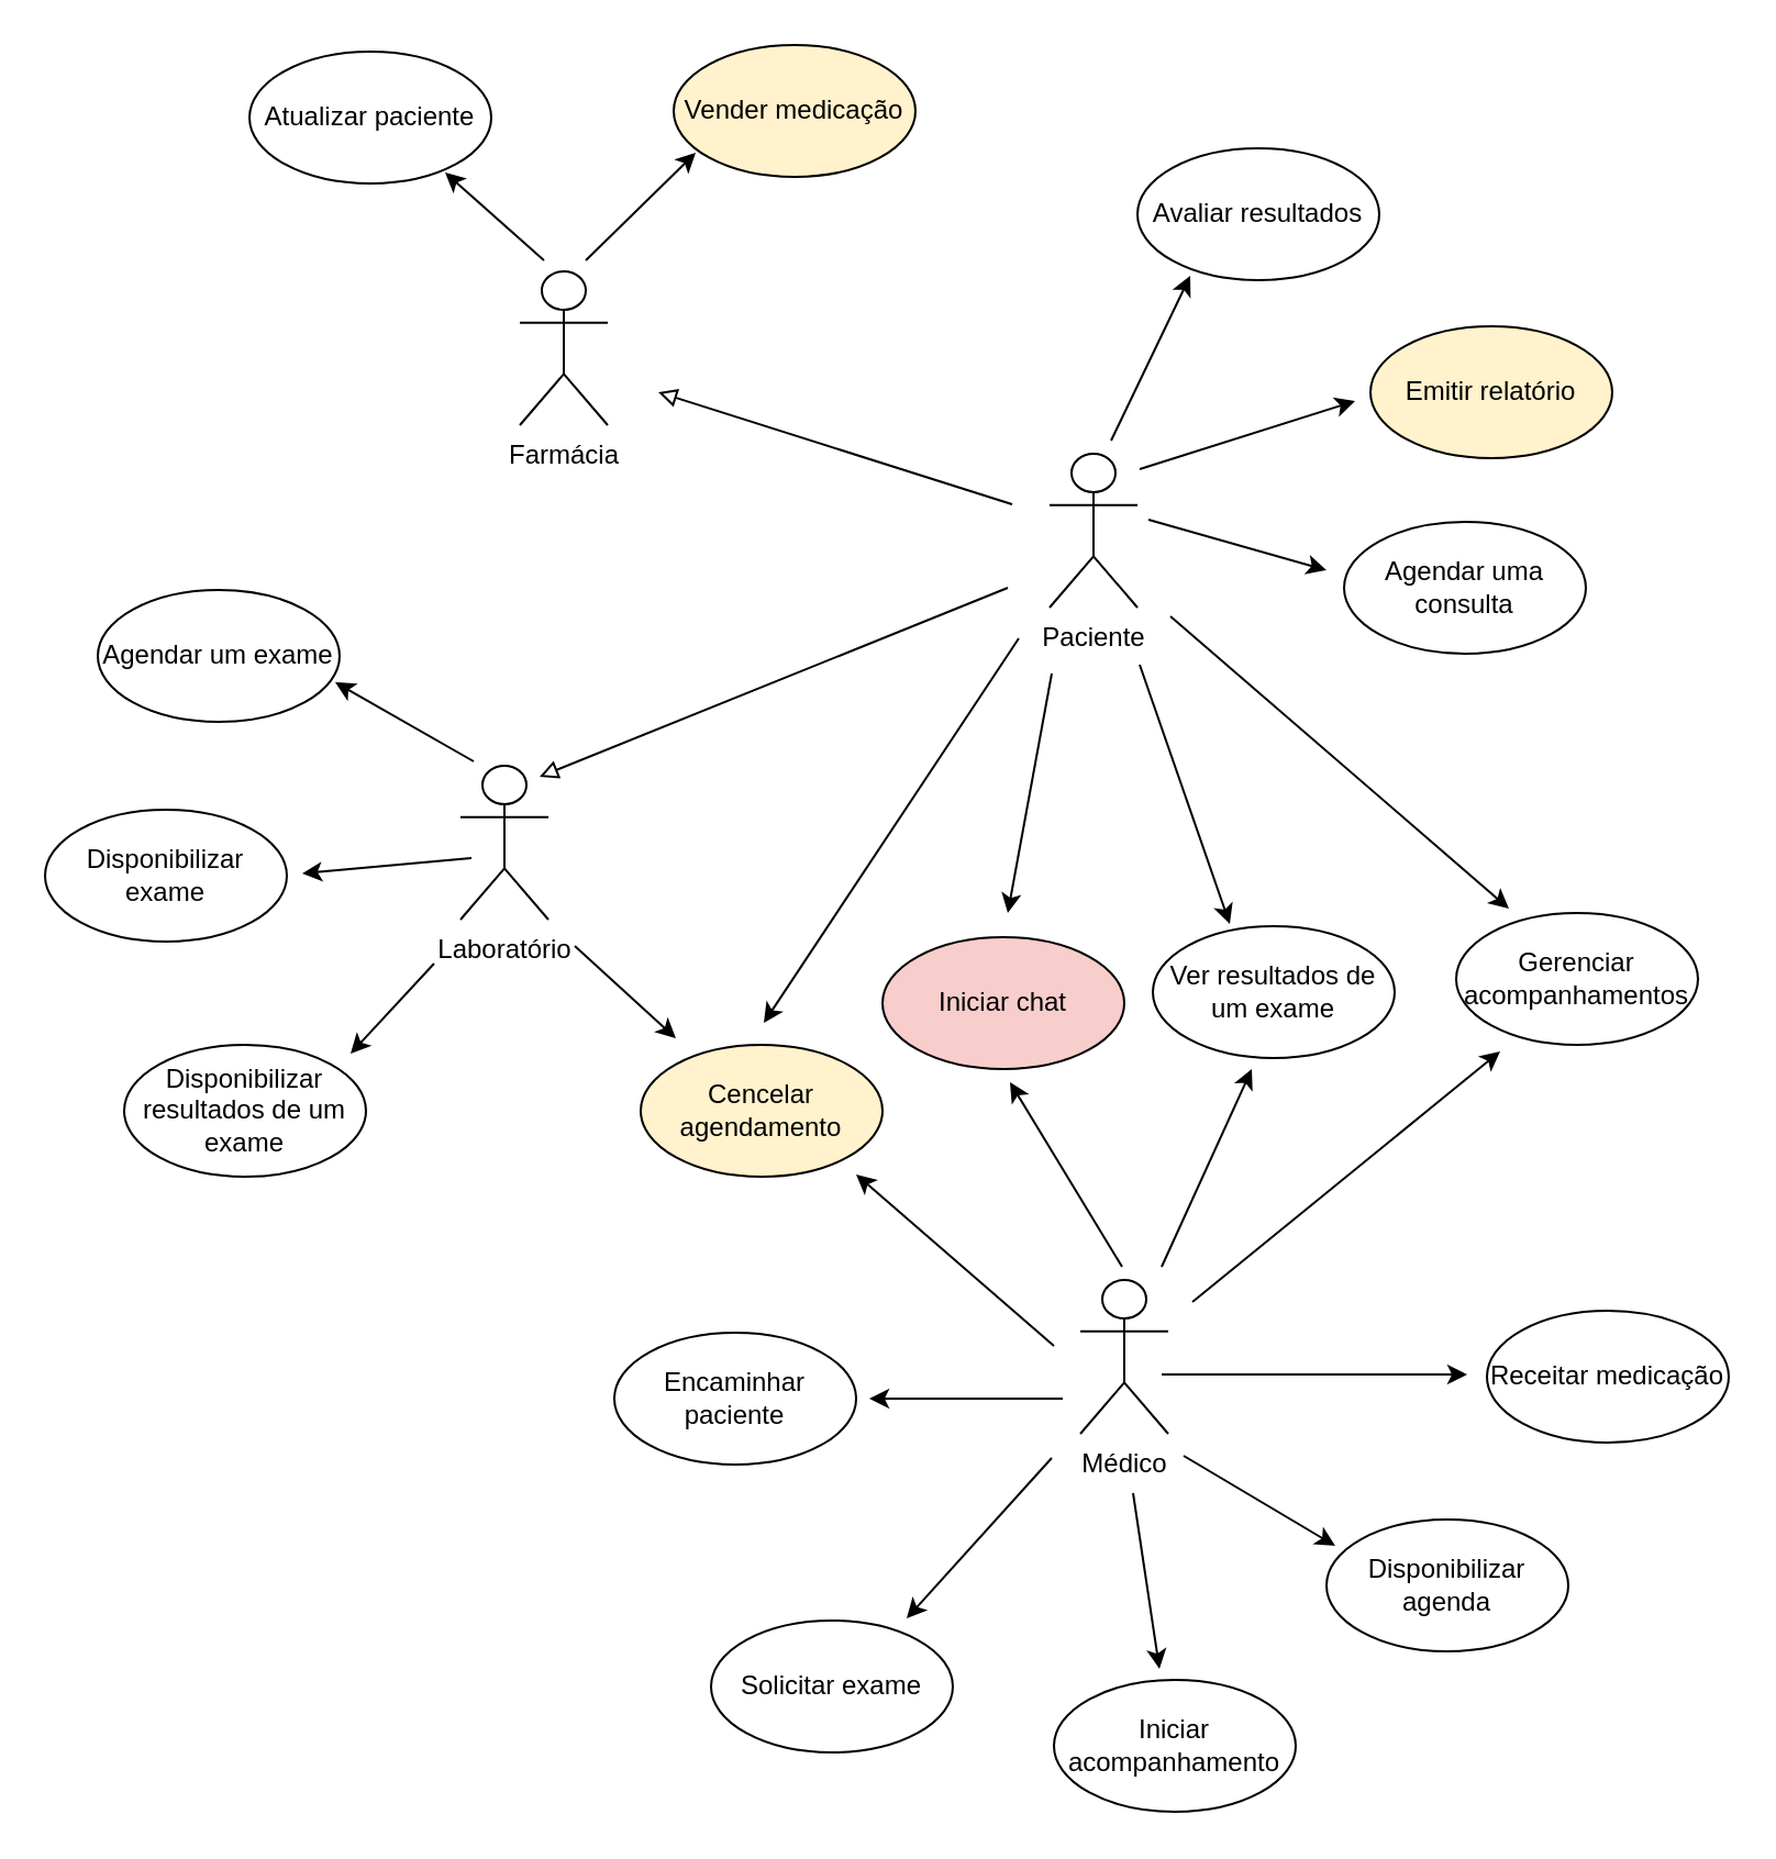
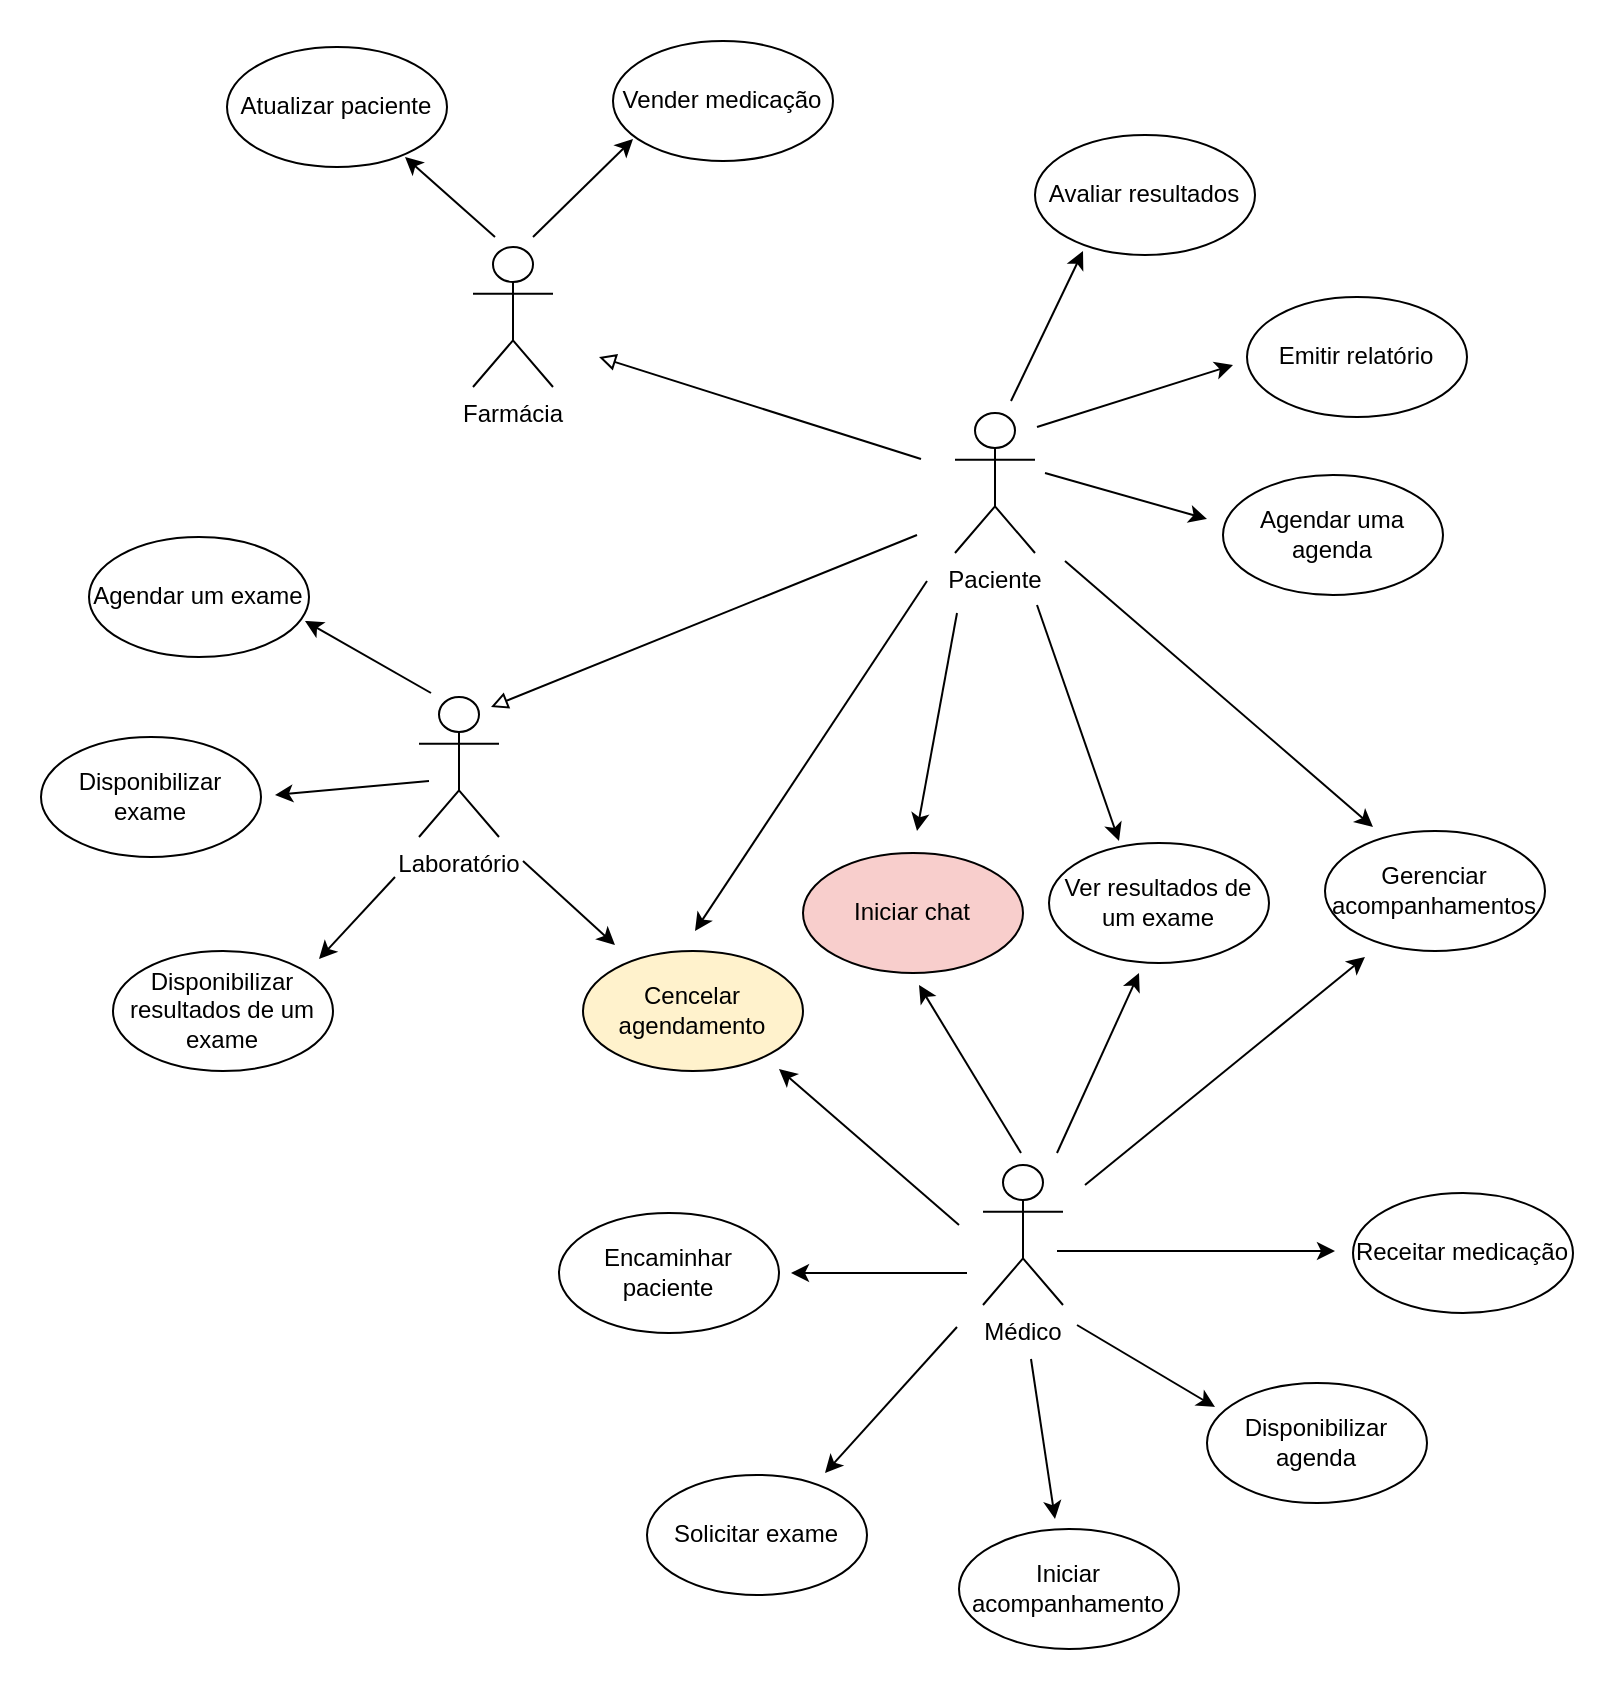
  <mxCell id="0" />
  <mxCell id="1" parent="0" />
  <mxCell id="2" value="Paciente" style="shape=umlActor;verticalLabelPosition=bottom;verticalAlign=top;html=1;outlineConnect=0;connectable=0;" vertex="1" parent="1"><mxGeometry x="477" y="206" width="40" height="70" as="geometry" /></mxCell>
- <mxCell id="3" value="Agendar uma consulta" style="ellipse;whiteSpace=wrap;html=1;connectable=0;" vertex="1" parent="1"><mxGeometry x="611" y="237" width="110" height="60" as="geometry" /></mxCell>
+ <mxCell id="3" value="Agendar uma agenda" style="ellipse;whiteSpace=wrap;html=1;connectable=0;" vertex="1" parent="1"><mxGeometry x="611" y="237" width="110" height="60" as="geometry" /></mxCell>
  <mxCell id="4" value="Agendar um exame" style="ellipse;whiteSpace=wrap;html=1;connectable=0;" vertex="1" parent="1"><mxGeometry x="44" y="268" width="110" height="60" as="geometry" /></mxCell>
  <mxCell id="5" value="Ver resultados de um exame" style="ellipse;whiteSpace=wrap;html=1;connectable=0;" vertex="1" parent="1"><mxGeometry x="524" y="421" width="110" height="60" as="geometry" /></mxCell>
  <mxCell id="6" value="Laboratório" style="shape=umlActor;verticalLabelPosition=bottom;verticalAlign=top;html=1;outlineConnect=0;connectable=0;" vertex="1" parent="1"><mxGeometry x="209" y="348" width="40" height="70" as="geometry" /></mxCell>
  <mxCell id="7" value="Disponibilizar agenda" style="ellipse;whiteSpace=wrap;html=1;connectable=0;" vertex="1" parent="1"><mxGeometry x="603" y="691" width="110" height="60" as="geometry" /></mxCell>
  <mxCell id="8" value="Receitar medicação" style="ellipse;whiteSpace=wrap;html=1;connectable=0;" vertex="1" parent="1"><mxGeometry x="676" y="596" width="110" height="60" as="geometry" /></mxCell>
  <mxCell id="9" value="Solicitar exame" style="ellipse;whiteSpace=wrap;html=1;connectable=0;" vertex="1" parent="1"><mxGeometry x="323" y="737" width="110" height="60" as="geometry" /></mxCell>
- <mxCell id="10" value="Vender medicação" style="ellipse;whiteSpace=wrap;html=1;connectable=0;fillColor=#fff2cc;" vertex="1" parent="1"><mxGeometry x="306" y="20" width="110" height="60" as="geometry" /></mxCell>
+ <mxCell id="10" value="Vender medicação" style="ellipse;whiteSpace=wrap;html=1;connectable=0;" vertex="1" parent="1"><mxGeometry x="306" y="20" width="110" height="60" as="geometry" /></mxCell>
  <mxCell id="11" value="Médico" style="shape=umlActor;verticalLabelPosition=bottom;verticalAlign=top;html=1;outlineConnect=0;connectable=0;" vertex="1" parent="1"><mxGeometry x="491" y="582" width="40" height="70" as="geometry" /></mxCell>
  <mxCell id="12" value="Disponibilizar exame" style="ellipse;whiteSpace=wrap;html=1;connectable=0;" vertex="1" parent="1"><mxGeometry x="20" y="368" width="110" height="60" as="geometry" /></mxCell>
  <mxCell id="13" value="Encaminhar paciente" style="ellipse;whiteSpace=wrap;html=1;connectable=0;" vertex="1" parent="1"><mxGeometry x="279" y="606" width="110" height="60" as="geometry" /></mxCell>
  <mxCell id="14" value="Disponibilizar resultados de um exame" style="ellipse;whiteSpace=wrap;html=1;connectable=0;" vertex="1" parent="1"><mxGeometry x="56" y="475" width="110" height="60" as="geometry" /></mxCell>
  <mxCell id="15" value="Farmácia" style="shape=umlActor;verticalLabelPosition=bottom;verticalAlign=top;html=1;outlineConnect=0;connectable=0;" vertex="1" parent="1"><mxGeometry x="236" y="123" width="40" height="70" as="geometry" /></mxCell>
  <mxCell id="16" value="Atualizar paciente" style="ellipse;whiteSpace=wrap;html=1;connectable=0;" vertex="1" parent="1"><mxGeometry x="113" y="23" width="110" height="60" as="geometry" /></mxCell>
  <mxCell id="17" value="" style="endArrow=classic;html=1;rounded=0;cloneable=1;" edge="1" parent="1"><mxGeometry width="50" height="50" relative="1" as="geometry"><mxPoint x="528" y="625" as="sourcePoint" /><mxPoint x="667" y="625" as="targetPoint" /></mxGeometry></mxCell>
  <mxCell id="18" value="" style="endArrow=classic;html=1;rounded=0;cloneable=1;" edge="1" parent="1"><mxGeometry width="50" height="50" relative="1" as="geometry"><mxPoint x="510" y="576" as="sourcePoint" /><mxPoint x="459" y="492" as="targetPoint" /></mxGeometry></mxCell>
  <mxCell id="19" value="" style="endArrow=classic;html=1;rounded=0;cloneable=1;" edge="1" parent="1"><mxGeometry width="50" height="50" relative="1" as="geometry"><mxPoint x="478" y="663" as="sourcePoint" /><mxPoint x="412" y="736" as="targetPoint" /></mxGeometry></mxCell>
  <mxCell id="20" value="" style="endArrow=classic;html=1;rounded=0;cloneable=1;" edge="1" parent="1"><mxGeometry width="50" height="50" relative="1" as="geometry"><mxPoint x="483" y="636" as="sourcePoint" /><mxPoint x="395" y="636" as="targetPoint" /></mxGeometry></mxCell>
  <mxCell id="21" value="" style="endArrow=classic;html=1;rounded=0;cloneable=1;" edge="1" parent="1"><mxGeometry width="50" height="50" relative="1" as="geometry"><mxPoint x="518" y="213" as="sourcePoint" /><mxPoint x="616" y="182" as="targetPoint" /></mxGeometry></mxCell>
  <mxCell id="22" value="" style="endArrow=classic;html=1;rounded=0;cloneable=1;" edge="1" parent="1"><mxGeometry width="50" height="50" relative="1" as="geometry"><mxPoint x="266" y="118" as="sourcePoint" /><mxPoint x="316" y="69" as="targetPoint" /></mxGeometry></mxCell>
  <mxCell id="23" value="" style="endArrow=classic;html=1;rounded=0;cloneable=1;" edge="1" parent="1"><mxGeometry width="50" height="50" relative="1" as="geometry"><mxPoint x="247" y="118" as="sourcePoint" /><mxPoint x="202" y="78" as="targetPoint" /></mxGeometry></mxCell>
  <mxCell id="24" value="" style="endArrow=classic;html=1;rounded=0;cloneable=1;" edge="1" parent="1"><mxGeometry width="50" height="50" relative="1" as="geometry"><mxPoint x="215" y="346" as="sourcePoint" /><mxPoint x="152" y="310" as="targetPoint" /></mxGeometry></mxCell>
  <mxCell id="25" value="" style="endArrow=classic;html=1;rounded=0;cloneable=1;" edge="1" parent="1"><mxGeometry width="50" height="50" relative="1" as="geometry"><mxPoint x="214" y="390" as="sourcePoint" /><mxPoint x="137" y="397" as="targetPoint" /></mxGeometry></mxCell>
  <mxCell id="26" value="" style="endArrow=classic;html=1;rounded=0;cloneable=1;" edge="1" parent="1"><mxGeometry width="50" height="50" relative="1" as="geometry"><mxPoint x="197" y="438" as="sourcePoint" /><mxPoint x="159" y="479" as="targetPoint" /></mxGeometry></mxCell>
  <mxCell id="27" value="" style="endArrow=classic;html=1;rounded=0;cloneable=1;" edge="1" parent="1"><mxGeometry width="50" height="50" relative="1" as="geometry"><mxPoint x="479" y="612" as="sourcePoint" /><mxPoint x="389" y="534" as="targetPoint" /></mxGeometry></mxCell>
  <mxCell id="28" value="" style="endArrow=classic;html=1;rounded=0;cloneable=1;" edge="1" parent="1"><mxGeometry width="50" height="50" relative="1" as="geometry"><mxPoint x="463" y="290" as="sourcePoint" /><mxPoint x="347" y="465" as="targetPoint" /></mxGeometry></mxCell>
  <mxCell id="29" value="" style="endArrow=block;html=1;rounded=0;cloneable=1;endFill=0;" edge="1" parent="1"><mxGeometry width="50" height="50" relative="1" as="geometry"><mxPoint x="458" y="267" as="sourcePoint" /><mxPoint x="245" y="353" as="targetPoint" /></mxGeometry></mxCell>
  <mxCell id="30" value="" style="endArrow=block;html=1;rounded=0;cloneable=1;endFill=0;" edge="1" parent="1"><mxGeometry width="50" height="50" relative="1" as="geometry"><mxPoint x="460" y="229" as="sourcePoint" /><mxPoint x="299" y="178" as="targetPoint" /></mxGeometry></mxCell>
  <mxCell id="31" value="" style="endArrow=classic;html=1;rounded=0;cloneable=1;" edge="1" parent="1"><mxGeometry width="50" height="50" relative="1" as="geometry"><mxPoint x="522" y="236" as="sourcePoint" /><mxPoint x="603" y="259" as="targetPoint" /></mxGeometry></mxCell>
- <mxCell id="32" value="Emitir relatório" style="ellipse;whiteSpace=wrap;html=1;connectable=0;fillColor=#fff2cc;" vertex="1" parent="1"><mxGeometry x="623" y="148" width="110" height="60" as="geometry" /></mxCell>
+ <mxCell id="32" value="Emitir relatório" style="ellipse;whiteSpace=wrap;html=1;connectable=0;" vertex="1" parent="1"><mxGeometry x="623" y="148" width="110" height="60" as="geometry" /></mxCell>
  <mxCell id="33" value="Iniciar chat" style="ellipse;whiteSpace=wrap;html=1;connectable=0;fillColor=#f8cecc;" vertex="1" parent="1"><mxGeometry x="401" y="426" width="110" height="60" as="geometry" /></mxCell>
  <mxCell id="34" value="" style="endArrow=classic;html=1;rounded=0;cloneable=1;" edge="1" parent="1"><mxGeometry width="50" height="50" relative="1" as="geometry"><mxPoint x="478" y="306" as="sourcePoint" /><mxPoint x="458" y="415" as="targetPoint" /></mxGeometry></mxCell>
  <mxCell id="35" value="" style="endArrow=classic;html=1;rounded=0;cloneable=1;" edge="1" parent="1"><mxGeometry width="50" height="50" relative="1" as="geometry"><mxPoint x="538" y="662" as="sourcePoint" /><mxPoint x="607" y="703" as="targetPoint" /></mxGeometry></mxCell>
  <mxCell id="36" value="Cencelar agendamento" style="ellipse;whiteSpace=wrap;html=1;connectable=0;fillColor=#fff2cc;" vertex="1" parent="1"><mxGeometry x="291" y="475" width="110" height="60" as="geometry" /></mxCell>
  <mxCell id="37" value="" style="endArrow=classic;html=1;rounded=0;cloneable=1;" edge="1" parent="1"><mxGeometry width="50" height="50" relative="1" as="geometry"><mxPoint x="518" y="302" as="sourcePoint" /><mxPoint x="559" y="420" as="targetPoint" /></mxGeometry></mxCell>
  <mxCell id="38" value="" style="endArrow=classic;html=1;rounded=0;cloneable=1;" edge="1" parent="1"><mxGeometry width="50" height="50" relative="1" as="geometry"><mxPoint x="261" y="430" as="sourcePoint" /><mxPoint x="307" y="472" as="targetPoint" /></mxGeometry></mxCell>
  <mxCell id="39" value="" style="endArrow=classic;html=1;rounded=0;cloneable=1;" edge="1" parent="1"><mxGeometry width="50" height="50" relative="1" as="geometry"><mxPoint x="528" y="576" as="sourcePoint" /><mxPoint x="569" y="486" as="targetPoint" /></mxGeometry></mxCell>
  <mxCell id="40" value="Iniciar acompanhamento" style="ellipse;whiteSpace=wrap;html=1;connectable=0;" vertex="1" parent="1"><mxGeometry x="479" y="764" width="110" height="60" as="geometry" /></mxCell>
  <mxCell id="41" value="" style="endArrow=classic;html=1;rounded=0;cloneable=1;" edge="1" parent="1"><mxGeometry width="50" height="50" relative="1" as="geometry"><mxPoint x="515" y="679" as="sourcePoint" /><mxPoint x="527" y="759" as="targetPoint" /></mxGeometry></mxCell>
  <mxCell id="42" value="Gerenciar acompanhamentos" style="ellipse;whiteSpace=wrap;html=1;connectable=0;" vertex="1" parent="1"><mxGeometry x="662" y="415" width="110" height="60" as="geometry" /></mxCell>
  <mxCell id="43" value="" style="endArrow=classic;html=1;rounded=0;cloneable=1;" edge="1" parent="1"><mxGeometry width="50" height="50" relative="1" as="geometry"><mxPoint x="532" y="280" as="sourcePoint" /><mxPoint x="686" y="413" as="targetPoint" /></mxGeometry></mxCell>
  <mxCell id="44" value="" style="endArrow=classic;html=1;rounded=0;cloneable=1;" edge="1" parent="1"><mxGeometry width="50" height="50" relative="1" as="geometry"><mxPoint x="542" y="592" as="sourcePoint" /><mxPoint x="682" y="478" as="targetPoint" /></mxGeometry></mxCell>
  <mxCell id="45" value="Avaliar resultados" style="ellipse;whiteSpace=wrap;html=1;connectable=0;" vertex="1" parent="1"><mxGeometry x="517" y="67" width="110" height="60" as="geometry" /></mxCell>
  <mxCell id="46" value="" style="endArrow=classic;html=1;rounded=0;cloneable=1;" edge="1" parent="1"><mxGeometry width="50" height="50" relative="1" as="geometry"><mxPoint x="505" y="200" as="sourcePoint" /><mxPoint x="541" y="125" as="targetPoint" /></mxGeometry></mxCell>
